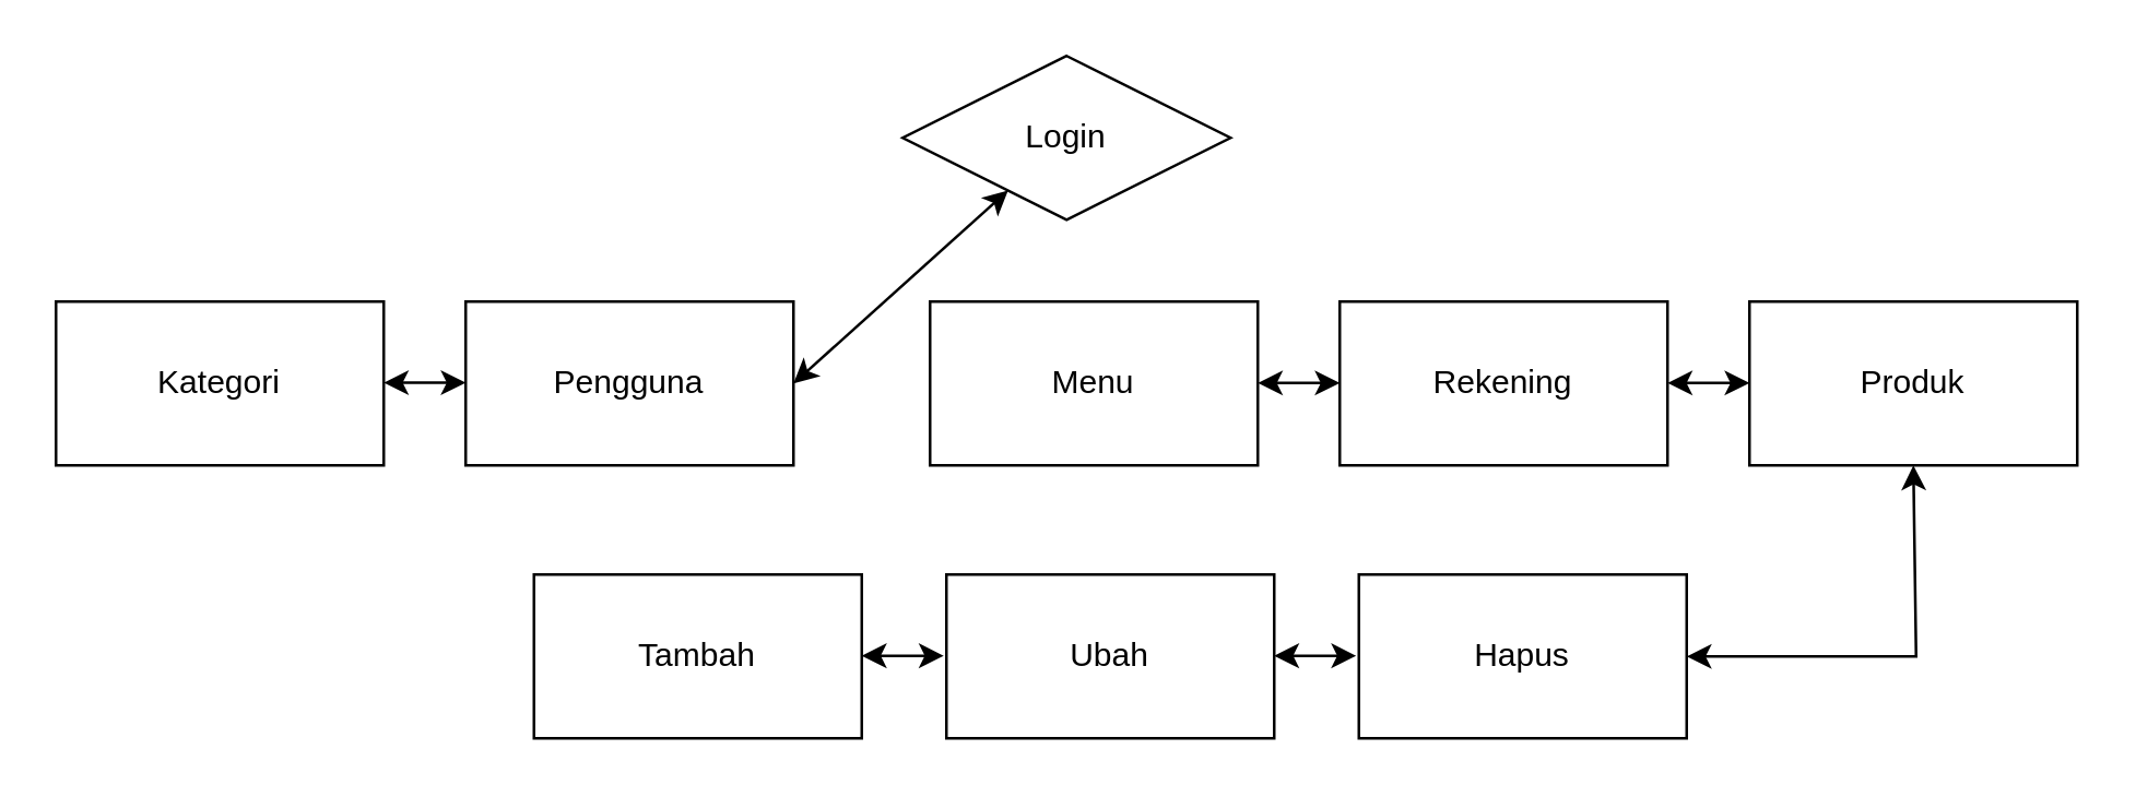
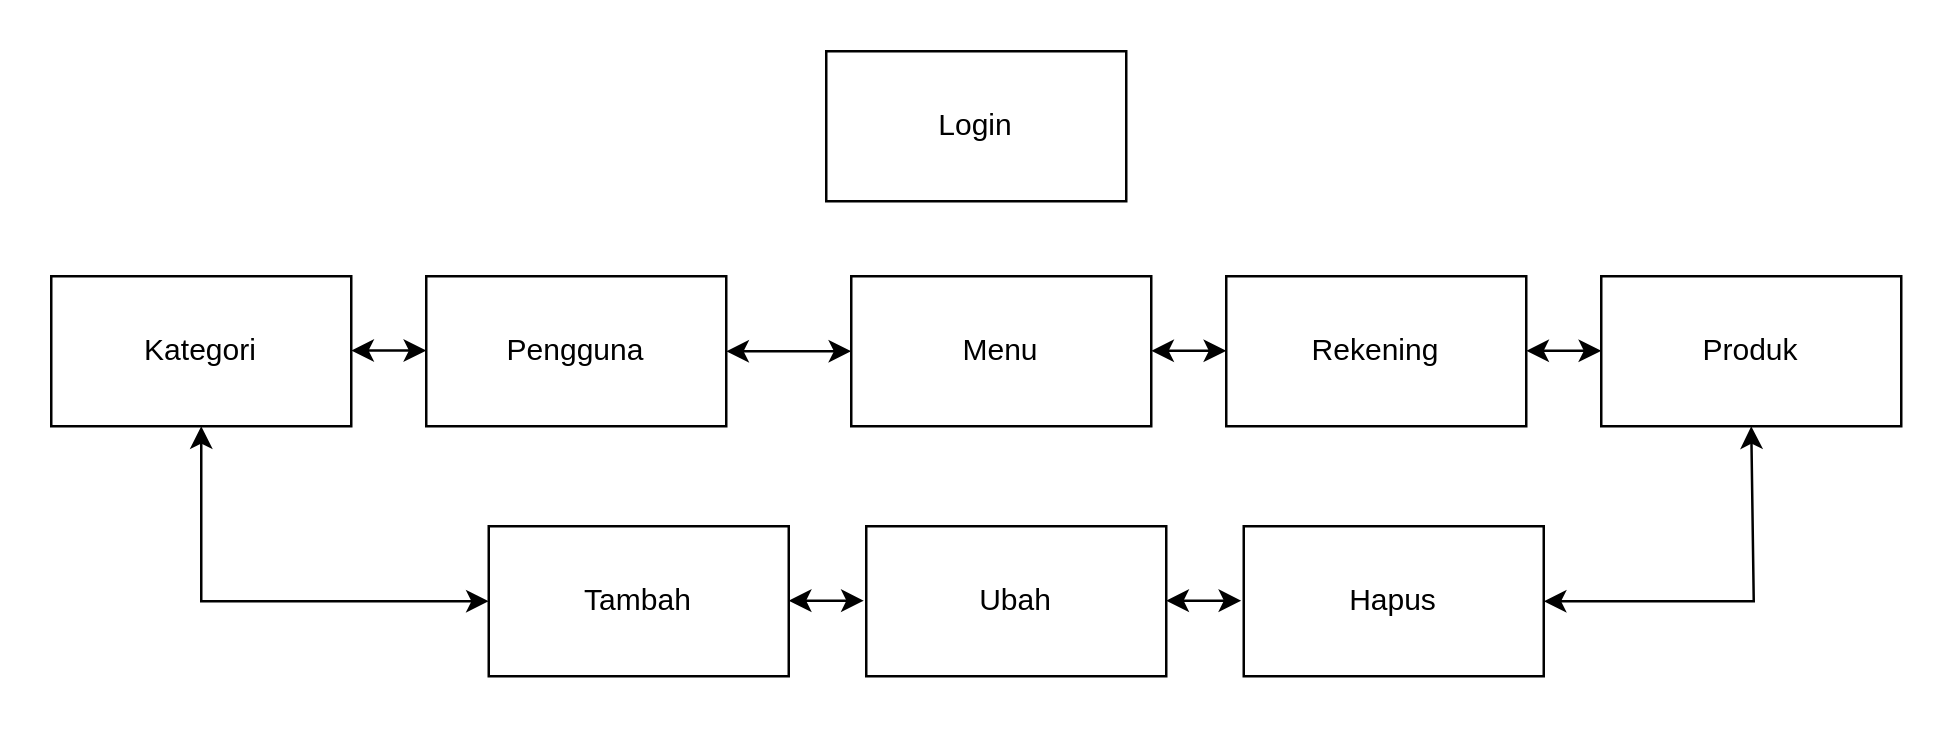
  <mxCell id="0" />
  <mxCell id="1" parent="0" />
- <mxCell id="2" value="Login" style="rhombus;whiteSpace=wrap;html=1;" vertex="1" parent="1"><mxGeometry x="330" y="20" width="120" height="60" as="geometry" /></mxCell>
+ <mxCell id="2" value="Login" style="rounded=0;whiteSpace=wrap;html=1;" vertex="1" parent="1"><mxGeometry x="330" y="20" width="120" height="60" as="geometry" /></mxCell>
  <mxCell id="3" value="Kategori" style="rounded=0;whiteSpace=wrap;html=1;" vertex="1" parent="1"><mxGeometry x="20" y="110" width="120" height="60" as="geometry" /></mxCell>
  <mxCell id="4" value="Pengguna" style="rounded=0;whiteSpace=wrap;html=1;" vertex="1" parent="1"><mxGeometry x="170" y="110" width="120" height="60" as="geometry" /></mxCell>
  <mxCell id="5" value="Menu" style="rounded=0;whiteSpace=wrap;html=1;" vertex="1" parent="1"><mxGeometry x="340" y="110" width="120" height="60" as="geometry" /></mxCell>
  <mxCell id="6" value="Rekening" style="rounded=0;whiteSpace=wrap;html=1;" vertex="1" parent="1"><mxGeometry x="490" y="110" width="120" height="60" as="geometry" /></mxCell>
  <mxCell id="7" value="Produk" style="rounded=0;whiteSpace=wrap;html=1;" vertex="1" parent="1"><mxGeometry x="640" y="110" width="120" height="60" as="geometry" /></mxCell>
- <mxCell id="8" value="" style="endArrow=classic;startArrow=classic;html=1;rounded=0;exitX=1;exitY=0.5;exitDx=0;exitDy=0;" edge="1" parent="1" source="4" target="2"><mxGeometry width="50" height="50" relative="1" as="geometry"><mxPoint x="340" y="140" as="sourcePoint" /><mxPoint x="380" y="90" as="targetPoint" /></mxGeometry></mxCell>
+ <mxCell id="8" value="" style="endArrow=classic;startArrow=classic;html=1;rounded=0;entryX=0;entryY=0.5;entryDx=0;entryDy=0;exitX=1;exitY=0.5;exitDx=0;exitDy=0;" edge="1" parent="1" source="4" target="5"><mxGeometry width="50" height="50" relative="1" as="geometry"><mxPoint x="340" y="140" as="sourcePoint" /><mxPoint x="380" y="90" as="targetPoint" /></mxGeometry></mxCell>
  <mxCell id="9" value="" style="endArrow=classic;startArrow=classic;html=1;rounded=0;entryX=0;entryY=0.5;entryDx=0;entryDy=0;" edge="1" parent="1"><mxGeometry width="50" height="50" relative="1" as="geometry"><mxPoint x="140" y="139.71" as="sourcePoint" /><mxPoint x="170" y="139.71" as="targetPoint" /></mxGeometry></mxCell>
  <mxCell id="10" value="" style="endArrow=classic;startArrow=classic;html=1;rounded=0;entryX=0;entryY=0.5;entryDx=0;entryDy=0;" edge="1" parent="1"><mxGeometry width="50" height="50" relative="1" as="geometry"><mxPoint x="460" y="139.83" as="sourcePoint" /><mxPoint x="490" y="139.83" as="targetPoint" /></mxGeometry></mxCell>
  <mxCell id="11" value="" style="endArrow=classic;startArrow=classic;html=1;rounded=0;entryX=0;entryY=0.5;entryDx=0;entryDy=0;" edge="1" parent="1"><mxGeometry width="50" height="50" relative="1" as="geometry"><mxPoint x="610" y="139.83" as="sourcePoint" /><mxPoint x="640" y="139.83" as="targetPoint" /></mxGeometry></mxCell>
  <mxCell id="12" value="Tambah" style="rounded=0;whiteSpace=wrap;html=1;" vertex="1" parent="1"><mxGeometry x="195" y="210" width="120" height="60" as="geometry" /></mxCell>
  <mxCell id="13" value="Ubah" style="rounded=0;whiteSpace=wrap;html=1;" vertex="1" parent="1"><mxGeometry x="346" y="210" width="120" height="60" as="geometry" /></mxCell>
  <mxCell id="14" value="Hapus" style="rounded=0;whiteSpace=wrap;html=1;" vertex="1" parent="1"><mxGeometry x="497" y="210" width="120" height="60" as="geometry" /></mxCell>
+ <mxCell id="15" value="" style="endArrow=classic;startArrow=classic;html=1;rounded=0;exitX=0.5;exitY=1;exitDx=0;exitDy=0;entryX=0;entryY=0.5;entryDx=0;entryDy=0;" edge="1" parent="1" source="3" target="12"><mxGeometry width="50" height="50" relative="1" as="geometry"><mxPoint x="380" y="290" as="sourcePoint" /><mxPoint x="430" y="240" as="targetPoint" /><Array as="points"><mxPoint x="80" y="240" /></Array></mxGeometry></mxCell>
  <mxCell id="16" value="" style="endArrow=classic;startArrow=classic;html=1;rounded=0;entryX=0;entryY=0.5;entryDx=0;entryDy=0;" edge="1" parent="1"><mxGeometry width="50" height="50" relative="1" as="geometry"><mxPoint x="466" y="239.76" as="sourcePoint" /><mxPoint x="496" y="239.76" as="targetPoint" /></mxGeometry></mxCell>
  <mxCell id="17" value="" style="endArrow=classic;startArrow=classic;html=1;rounded=0;entryX=0;entryY=0.5;entryDx=0;entryDy=0;" edge="1" parent="1"><mxGeometry width="50" height="50" relative="1" as="geometry"><mxPoint x="315" y="239.76" as="sourcePoint" /><mxPoint x="345" y="239.76" as="targetPoint" /></mxGeometry></mxCell>
  <mxCell id="18" value="" style="endArrow=classic;startArrow=classic;html=1;rounded=0;entryX=0;entryY=0.5;entryDx=0;entryDy=0;" edge="1" parent="1"><mxGeometry width="50" height="50" relative="1" as="geometry"><mxPoint x="700" y="170" as="sourcePoint" /><mxPoint x="617" y="240" as="targetPoint" /><Array as="points"><mxPoint x="701" y="240" /></Array></mxGeometry></mxCell>
